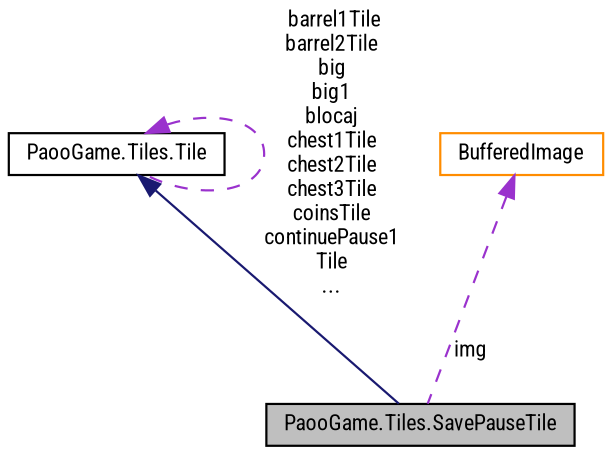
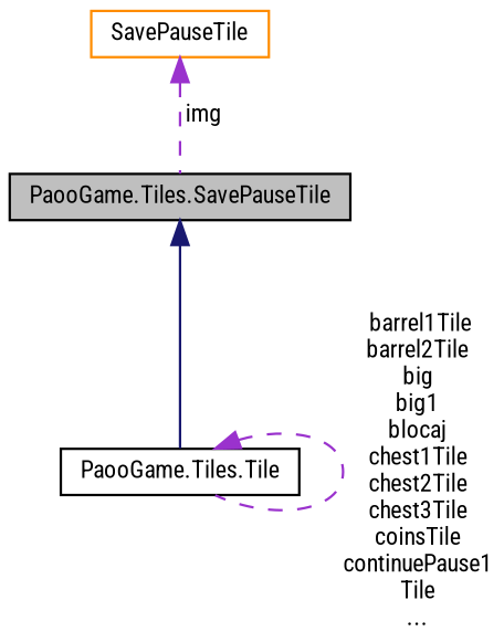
  digraph {
    fontname="Roboto Condensed"
    node [color=black fillcolor=white fontname="Roboto Condensed" fontsize=10 shape=record style=filled]
    edge [color=darkorchid3 dir=back fontname="Roboto Condensed" fontsize=10 labelfontname=Helvetica labelfontsize=10 style=dashed]
    n1 [fillcolor=grey75 fontcolor=black height=0.2 label="PaooGame.Tiles.SavePauseTile" width=0.4]
    n2 [height=0.2 label="PaooGame.Tiles.Tile" width=0.4]
-   n3 [color=darkorange height=0.2 label=BufferedImage width=0.4]
-   n2 -> n1 [color=midnightblue style=solid]
+   n3 [color=darkorange height=0.2 label=SavePauseTile width=0.4]
+   n1 -> n2 [color=midnightblue style=solid]
    n2 -> n2 [label=" barrel1Tile\nbarrel2Tile\nbig\nbig1\nblocaj\nchest1Tile\nchest2Tile\nchest3Tile\ncoinsTile\ncontinuePause1\lTile\n..."]
    n3 -> n1 [label=" img"]
  }
